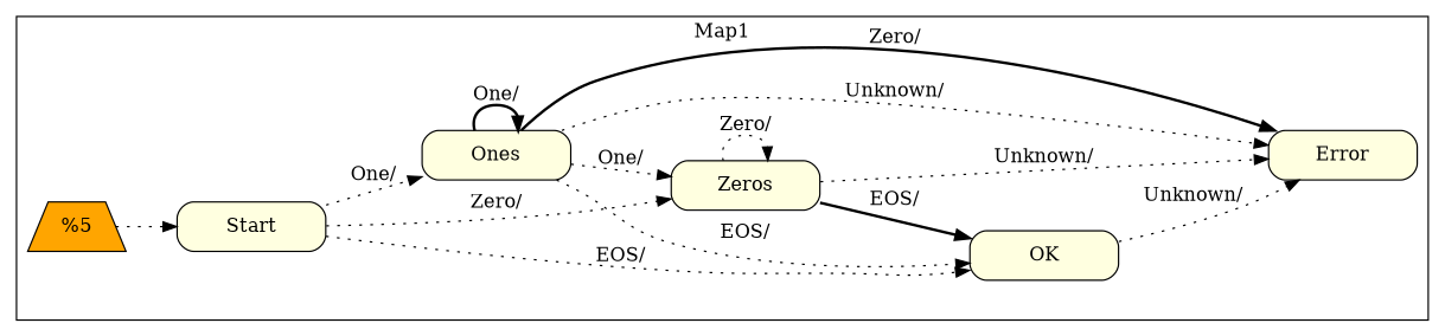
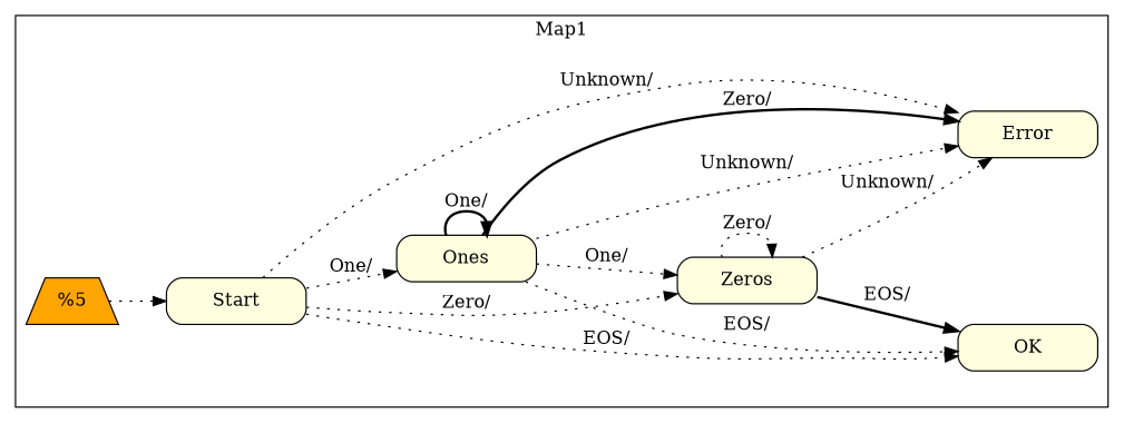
  digraph {
    rankdir=LR
    node [fillcolor=lightyellow shape=Mrecord style=filled]
    edge [style=dotted]
    n1 [label="{Start}" width=1.5]
    n2 [label="{Zeros}" width=1.5]
    n3 [label="{Ones}" width=1.5]
    n4 [label="{OK}" width=1.5]
    n5 [label="{Error}" width=1.5]
    "%5" [fillcolor=orange shape=trapezium width=0.25]
    subgraph cluster_1 {
      label=Map1
      n1
      n2
      n3
      n4
      n5
      "%5"
    }
    n1 -> n2 [label="Zero/\l"]
    n1 -> n3 [label="One/\l"]
    n1 -> n4 [label="EOS/\l"]
-   n4 -> n5 [label="Unknown/\l"]
+   n1 -> n5 [label="Unknown/\l"]
    n2 -> n2 [label="Zero/\l"]
    n2 -> n4 [label="EOS/\l" style=bold]
    n2 -> n5 [label="Unknown/\l"]
    n3 -> n2 [label="One/\l"]
    n3 -> n3 [label="One/\l" style=bold]
    n3 -> n4 [label="EOS/\l"]
    n3 -> n5 [label="Zero/\l" style=bold]
    n3 -> n5 [label="Unknown/\l"]
    "%5" -> n1
  }
